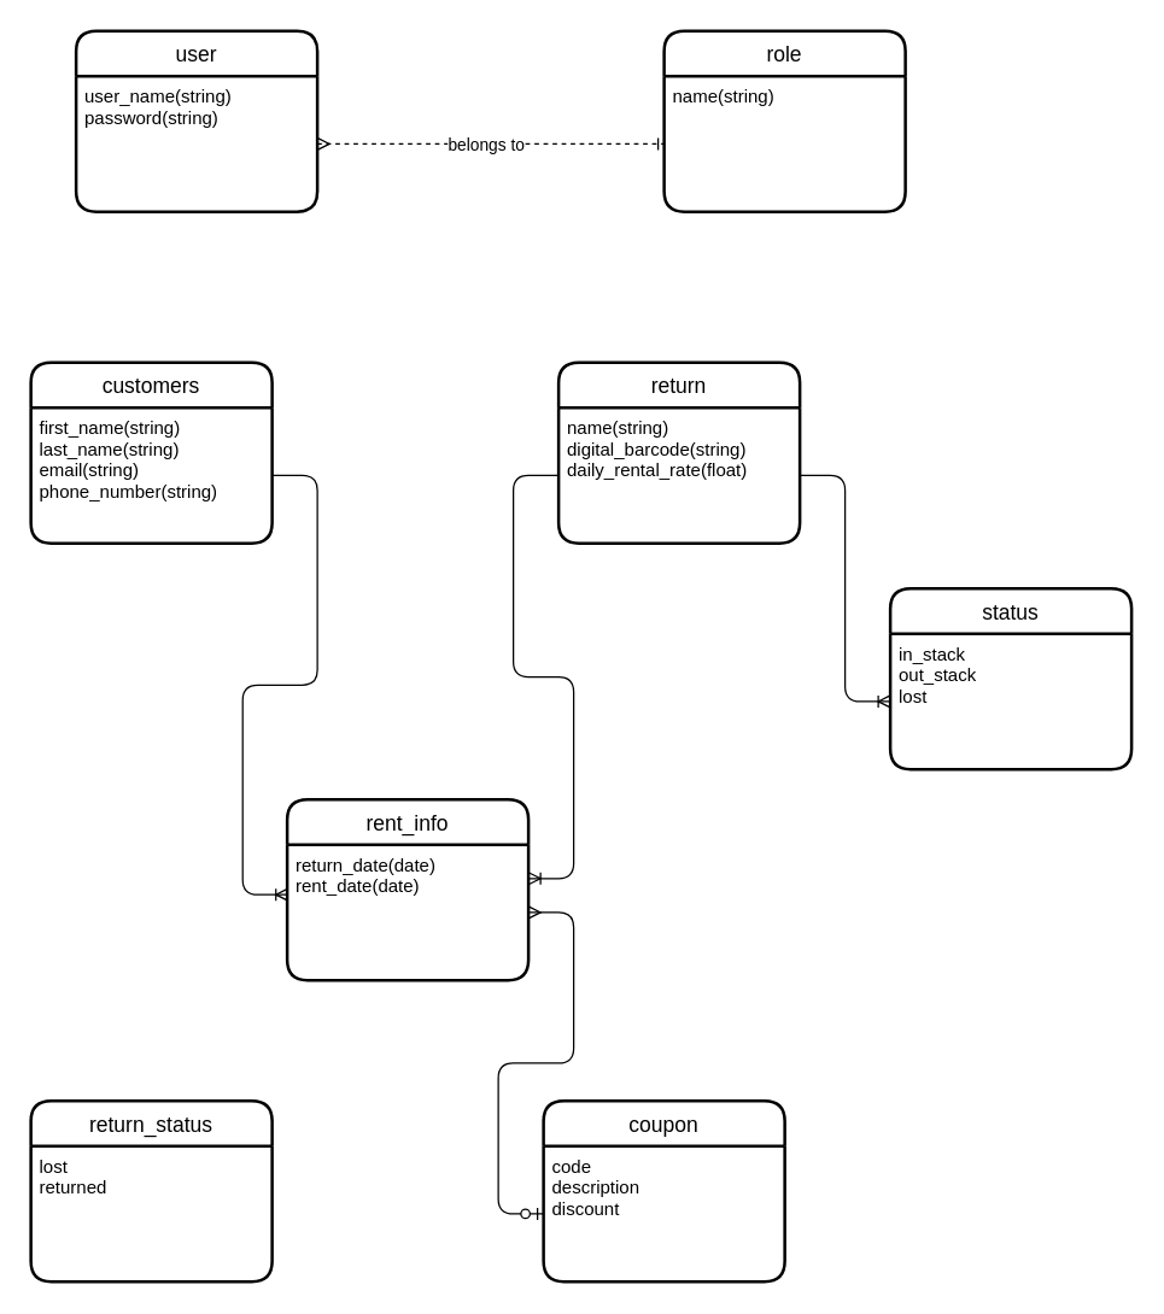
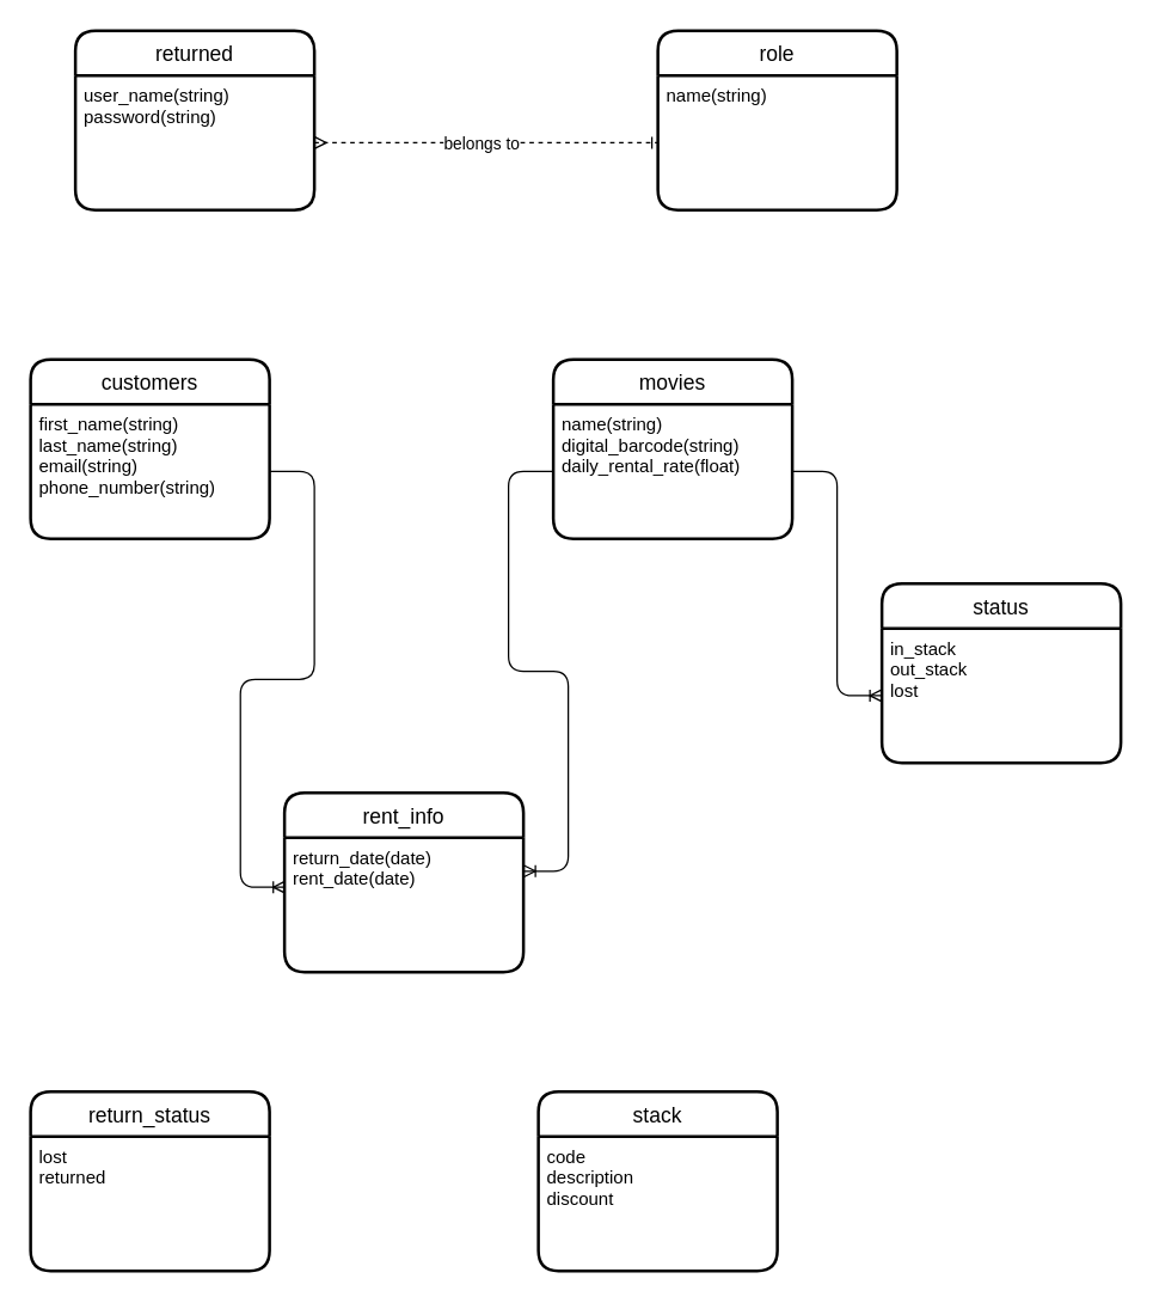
  <mxCell id="0" />
  <mxCell id="1" parent="0" />
  <mxCell id="2" value="customers" style="swimlane;childLayout=stackLayout;horizontal=1;startSize=30;horizontalStack=0;rounded=1;fontSize=14;fontStyle=0;strokeWidth=2;resizeParent=0;resizeLast=1;shadow=0;dashed=0;align=center;" vertex="1" parent="1"><mxGeometry x="20" y="240" width="160" height="120" as="geometry" /></mxCell>
  <mxCell id="3" value="first_name(string)&#10;last_name(string)&#10;email(string)&#10;phone_number(string)" style="align=left;strokeColor=none;fillColor=none;spacingLeft=4;fontSize=12;verticalAlign=top;resizable=0;rotatable=0;part=1;" vertex="1" parent="2"><mxGeometry y="30" width="160" height="90" as="geometry" /></mxCell>
- <mxCell id="4" value="return" style="swimlane;childLayout=stackLayout;horizontal=1;startSize=30;horizontalStack=0;rounded=1;fontSize=14;fontStyle=0;strokeWidth=2;resizeParent=0;resizeLast=1;shadow=0;dashed=0;align=center;" vertex="1" parent="1"><mxGeometry x="370" y="240" width="160" height="120" as="geometry" /></mxCell>
+ <mxCell id="4" value="movies" style="swimlane;childLayout=stackLayout;horizontal=1;startSize=30;horizontalStack=0;rounded=1;fontSize=14;fontStyle=0;strokeWidth=2;resizeParent=0;resizeLast=1;shadow=0;dashed=0;align=center;" vertex="1" parent="1"><mxGeometry x="370" y="240" width="160" height="120" as="geometry" /></mxCell>
  <mxCell id="5" value="name(string)&#10;digital_barcode(string)&#10;daily_rental_rate(float)&#10;" style="align=left;strokeColor=none;fillColor=none;spacingLeft=4;fontSize=12;verticalAlign=top;resizable=0;rotatable=0;part=1;" vertex="1" parent="4"><mxGeometry y="30" width="160" height="90" as="geometry" /></mxCell>
  <mxCell id="6" value="rent_info" style="swimlane;childLayout=stackLayout;horizontal=1;startSize=30;horizontalStack=0;rounded=1;fontSize=14;fontStyle=0;strokeWidth=2;resizeParent=0;resizeLast=1;shadow=0;dashed=0;align=center;" vertex="1" parent="1"><mxGeometry x="190" y="530" width="160" height="120" as="geometry" /></mxCell>
  <mxCell id="7" value="return_date(date)&#10;rent_date(date)&#10;" style="align=left;strokeColor=none;fillColor=none;spacingLeft=4;fontSize=12;verticalAlign=top;resizable=0;rotatable=0;part=1;" vertex="1" parent="6"><mxGeometry y="30" width="160" height="90" as="geometry" /></mxCell>
  <mxCell id="8" value="" style="edgeStyle=entityRelationEdgeStyle;fontSize=12;html=1;endArrow=ERoneToMany;exitX=0;exitY=0.5;exitDx=0;exitDy=0;entryX=1;entryY=0.25;entryDx=0;entryDy=0;" edge="1" parent="1" source="5" target="7"><mxGeometry width="100" height="100" relative="1" as="geometry"><mxPoint x="450" y="470" as="sourcePoint" /><mxPoint x="690" y="370" as="targetPoint" /></mxGeometry></mxCell>
  <mxCell id="9" value="status" style="swimlane;childLayout=stackLayout;horizontal=1;startSize=30;horizontalStack=0;rounded=1;fontSize=14;fontStyle=0;strokeWidth=2;resizeParent=0;resizeLast=1;shadow=0;dashed=0;align=center;" vertex="1" parent="1"><mxGeometry x="590" y="390" width="160" height="120" as="geometry" /></mxCell>
  <mxCell id="10" value="in_stack&#10;out_stack&#10;lost" style="align=left;strokeColor=none;fillColor=none;spacingLeft=4;fontSize=12;verticalAlign=top;resizable=0;rotatable=0;part=1;" vertex="1" parent="9"><mxGeometry y="30" width="160" height="90" as="geometry" /></mxCell>
  <mxCell id="11" value="" style="edgeStyle=entityRelationEdgeStyle;fontSize=12;html=1;endArrow=ERoneToMany;" edge="1" parent="1" source="5" target="10"><mxGeometry width="100" height="100" relative="1" as="geometry"><mxPoint x="470" y="370" as="sourcePoint" /><mxPoint x="500" y="480" as="targetPoint" /></mxGeometry></mxCell>
  <mxCell id="12" value="return_status" style="swimlane;childLayout=stackLayout;horizontal=1;startSize=30;horizontalStack=0;rounded=1;fontSize=14;fontStyle=0;strokeWidth=2;resizeParent=0;resizeLast=1;shadow=0;dashed=0;align=center;" vertex="1" parent="1"><mxGeometry x="20" y="730" width="160" height="120" as="geometry" /></mxCell>
  <mxCell id="13" value="lost&#10;returned" style="align=left;strokeColor=none;fillColor=none;spacingLeft=4;fontSize=12;verticalAlign=top;resizable=0;rotatable=0;part=1;" vertex="1" parent="12"><mxGeometry y="30" width="160" height="90" as="geometry" /></mxCell>
- <mxCell id="14" value="user" style="swimlane;childLayout=stackLayout;horizontal=1;startSize=30;horizontalStack=0;rounded=1;fontSize=14;fontStyle=0;strokeWidth=2;resizeParent=0;resizeLast=1;shadow=0;dashed=0;align=center;" vertex="1" parent="1"><mxGeometry x="50" y="20" width="160" height="120" as="geometry" /></mxCell>
+ <mxCell id="14" value="returned" style="swimlane;childLayout=stackLayout;horizontal=1;startSize=30;horizontalStack=0;rounded=1;fontSize=14;fontStyle=0;strokeWidth=2;resizeParent=0;resizeLast=1;shadow=0;dashed=0;align=center;" vertex="1" parent="1"><mxGeometry x="50" y="20" width="160" height="120" as="geometry" /></mxCell>
  <mxCell id="15" value="user_name(string)&#10;password(string)" style="align=left;strokeColor=none;fillColor=none;spacingLeft=4;fontSize=12;verticalAlign=top;resizable=0;rotatable=0;part=1;" vertex="1" parent="14"><mxGeometry y="30" width="160" height="90" as="geometry" /></mxCell>
- <mxCell id="16" value="coupon" style="swimlane;childLayout=stackLayout;horizontal=1;startSize=30;horizontalStack=0;rounded=1;fontSize=14;fontStyle=0;strokeWidth=2;resizeParent=0;resizeLast=1;shadow=0;dashed=0;align=center;" vertex="1" parent="1"><mxGeometry x="360" y="730" width="160" height="120" as="geometry" /></mxCell>
+ <mxCell id="16" value="stack" style="swimlane;childLayout=stackLayout;horizontal=1;startSize=30;horizontalStack=0;rounded=1;fontSize=14;fontStyle=0;strokeWidth=2;resizeParent=0;resizeLast=1;shadow=0;dashed=0;align=center;" vertex="1" parent="1"><mxGeometry x="360" y="730" width="160" height="120" as="geometry" /></mxCell>
  <mxCell id="17" value="code&#10;description&#10;discount" style="align=left;strokeColor=none;fillColor=none;spacingLeft=4;fontSize=12;verticalAlign=top;resizable=0;rotatable=0;part=1;" vertex="1" parent="16"><mxGeometry y="30" width="160" height="90" as="geometry" /></mxCell>
  <mxCell id="18" value="role" style="swimlane;childLayout=stackLayout;horizontal=1;startSize=30;horizontalStack=0;rounded=1;fontSize=14;fontStyle=0;strokeWidth=2;resizeParent=0;resizeLast=1;shadow=0;dashed=0;align=center;" vertex="1" parent="1"><mxGeometry x="440" y="20" width="160" height="120" as="geometry" /></mxCell>
  <mxCell id="19" value="name(string)" style="align=left;strokeColor=none;fillColor=none;spacingLeft=4;fontSize=12;verticalAlign=top;resizable=0;rotatable=0;part=1;" vertex="1" parent="18"><mxGeometry y="30" width="160" height="90" as="geometry" /></mxCell>
  <mxCell id="20" value="" style="edgeStyle=entityRelationEdgeStyle;fontSize=12;html=1;endArrow=ERone;startArrow=ERmany;endFill=0;dashed=1;" edge="1" parent="1" source="15" target="19"><mxGeometry width="100" height="100" relative="1" as="geometry"><mxPoint x="350" y="270" as="sourcePoint" /><mxPoint x="450" y="170" as="targetPoint" /></mxGeometry></mxCell>
  <mxCell id="21" value="belongs to" style="edgeLabel;html=1;align=center;verticalAlign=middle;resizable=0;points=[];" vertex="1" connectable="0" parent="20"><mxGeometry x="-0.033" relative="1" as="geometry"><mxPoint as="offset" /></mxGeometry></mxCell>
  <mxCell id="22" value="" style="edgeStyle=entityRelationEdgeStyle;fontSize=12;html=1;endArrow=ERoneToMany;entryX=0.003;entryY=0.369;entryDx=0;entryDy=0;entryPerimeter=0;" edge="1" parent="1" source="3" target="7"><mxGeometry width="100" height="100" relative="1" as="geometry"><mxPoint x="350" y="570" as="sourcePoint" /><mxPoint x="450" y="470" as="targetPoint" /></mxGeometry></mxCell>
- <mxCell id="23" value="" style="edgeStyle=entityRelationEdgeStyle;fontSize=12;html=1;endArrow=ERzeroToOne;startArrow=ERmany;endFill=1;" edge="1" parent="1" source="7" target="17"><mxGeometry width="100" height="100" relative="1" as="geometry"><mxPoint x="470" y="870" as="sourcePoint" /><mxPoint x="570" y="770" as="targetPoint" /></mxGeometry></mxCell>
